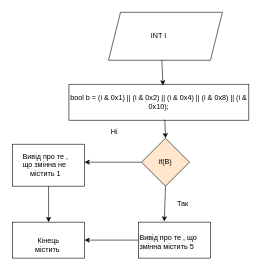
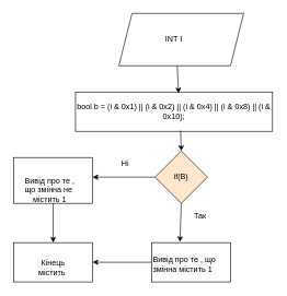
  <mxCell id="0" />
  <mxCell id="1" parent="0" />
  <mxCell id="2" value="" style="shape=parallelogram;perimeter=parallelogramPerimeter;whiteSpace=wrap;html=1;fixedSize=1;" vertex="1" parent="1"><mxGeometry x="180" y="20" width="190" height="80" as="geometry" /></mxCell>
  <mxCell id="3" value="INT I" style="text;html=1;strokeColor=none;fillColor=none;align=center;verticalAlign=middle;whiteSpace=wrap;rounded=0;" vertex="1" parent="1"><mxGeometry x="244" y="50" width="40" height="20" as="geometry" /></mxCell>
  <mxCell id="4" value="bool b = (i &amp;amp; 0x1) || (i &amp;amp; 0x2) || (i &amp;amp; 0x4) || (i &amp;amp; 0x8) || (i &amp;amp; 0x10);" style="rounded=0;whiteSpace=wrap;html=1;" vertex="1" parent="1"><mxGeometry x="114" y="140" width="300" height="60" as="geometry" /></mxCell>
  <mxCell id="5" value="" style="endArrow=classic;html=1;exitX=0.468;exitY=1;exitDx=0;exitDy=0;exitPerimeter=0;entryX=0.523;entryY=0.033;entryDx=0;entryDy=0;entryPerimeter=0;" edge="1" parent="1" source="2" target="4"><mxGeometry width="50" height="50" relative="1" as="geometry"><mxPoint x="240" y="230" as="sourcePoint" /><mxPoint x="290" y="180" as="targetPoint" /></mxGeometry></mxCell>
  <mxCell id="6" value="if(B)" style="rhombus;whiteSpace=wrap;html=1;fillColor=#ffe6cc;" vertex="1" parent="1"><mxGeometry x="235" y="230" width="80" height="80" as="geometry" /></mxCell>
  <mxCell id="7" value="" style="endArrow=classic;html=1;exitX=0;exitY=0.5;exitDx=0;exitDy=0;" edge="1" parent="1" source="6"><mxGeometry width="50" height="50" relative="1" as="geometry"><mxPoint x="240" y="230" as="sourcePoint" /><mxPoint x="140" y="270" as="targetPoint" /></mxGeometry></mxCell>
  <mxCell id="8" value="" style="rounded=0;whiteSpace=wrap;html=1;" vertex="1" parent="1"><mxGeometry x="20" y="240" width="120" height="70" as="geometry" /></mxCell>
  <mxCell id="9" value="" style="rounded=0;whiteSpace=wrap;html=1;" vertex="1" parent="1"><mxGeometry x="230" y="370" width="120" height="60" as="geometry" /></mxCell>
  <mxCell id="10" value="" style="endArrow=classic;html=1;exitX=0;exitY=0.5;exitDx=0;exitDy=0;entryX=1;entryY=0.5;entryDx=0;entryDy=0;" edge="1" parent="1" source="9" target="13"><mxGeometry width="50" height="50" relative="1" as="geometry"><mxPoint x="240" y="230" as="sourcePoint" /><mxPoint x="290" y="180" as="targetPoint" /></mxGeometry></mxCell>
  <mxCell id="11" value="" style="endArrow=classic;html=1;exitX=0.5;exitY=1;exitDx=0;exitDy=0;entryX=0.5;entryY=0;entryDx=0;entryDy=0;" edge="1" parent="1" source="8" target="13"><mxGeometry width="50" height="50" relative="1" as="geometry"><mxPoint x="240" y="230" as="sourcePoint" /><mxPoint x="290" y="180" as="targetPoint" /></mxGeometry></mxCell>
  <mxCell id="12" value="" style="endArrow=classic;html=1;exitX=0.5;exitY=1;exitDx=0;exitDy=0;" edge="1" parent="1" source="6"><mxGeometry width="50" height="50" relative="1" as="geometry"><mxPoint x="240" y="230" as="sourcePoint" /><mxPoint x="273" y="369" as="targetPoint" /></mxGeometry></mxCell>
  <mxCell id="13" value="" style="rounded=0;whiteSpace=wrap;html=1;" vertex="1" parent="1"><mxGeometry x="20" y="370" width="120" height="60" as="geometry" /></mxCell>
  <mxCell id="14" value="" style="endArrow=classic;html=1;entryX=0.5;entryY=0;entryDx=0;entryDy=0;exitX=0.533;exitY=0.983;exitDx=0;exitDy=0;exitPerimeter=0;" edge="1" parent="1" source="4" target="6"><mxGeometry width="50" height="50" relative="1" as="geometry"><mxPoint x="270" y="200" as="sourcePoint" /><mxPoint x="290" y="180" as="targetPoint" /></mxGeometry></mxCell>
- <mxCell id="15" value="Ні" style="text;html=1;strokeColor=none;fillColor=none;align=center;verticalAlign=middle;whiteSpace=wrap;rounded=0;" vertex="1" parent="1"><mxGeometry x="170" y="210" width="40" height="20" as="geometry" /></mxCell>
- <mxCell id="16" value="Так" style="text;html=1;strokeColor=none;fillColor=none;align=center;verticalAlign=middle;whiteSpace=wrap;rounded=0;" vertex="1" parent="1"><mxGeometry x="284" y="330" width="40" height="20" as="geometry" /></mxCell>
- <mxCell id="17" value="Вивід про те , що змінна не&amp;nbsp; містить 1" style="text;html=1;strokeColor=none;fillColor=none;align=center;verticalAlign=middle;whiteSpace=wrap;rounded=0;" vertex="1" parent="1"><mxGeometry x="30" y="265" width="90" height="20" as="geometry" /></mxCell>
- <mxCell id="18" value="&lt;span style=&quot;color: rgb(0, 0, 0); font-family: helvetica; font-size: 12px; font-style: normal; font-weight: 400; letter-spacing: normal; text-align: center; text-indent: 0px; text-transform: none; word-spacing: 0px; background-color: rgb(248, 249, 250); display: inline; float: none;&quot;&gt;Вивід про те , що змінна містить 5&lt;/span&gt;" style="text;whiteSpace=wrap;html=1;" vertex="1" parent="1"><mxGeometry x="230" y="382.5" width="100" height="35" as="geometry" /></mxCell>
+ <mxCell id="15" value="Ні" style="text;html=1;strokeColor=none;fillColor=none;align=center;verticalAlign=middle;whiteSpace=wrap;rounded=0;" vertex="1" parent="1"><mxGeometry x="170" y="240" width="40" height="20" as="geometry" /></mxCell>
+ <mxCell id="16" value="Так" style="text;html=1;strokeColor=none;fillColor=none;align=center;verticalAlign=middle;whiteSpace=wrap;rounded=0;" vertex="1" parent="1"><mxGeometry x="284" y="320" width="40" height="20" as="geometry" /></mxCell>
+ <mxCell id="17" value="Вивід про те , що змінна не&amp;nbsp; містить 1" style="text;html=1;strokeColor=none;fillColor=none;align=center;verticalAlign=middle;whiteSpace=wrap;rounded=0;" vertex="1" parent="1"><mxGeometry x="30" y="280" width="90" height="20" as="geometry" /></mxCell>
+ <mxCell id="18" value="&lt;span style=&quot;color: rgb(0, 0, 0); font-family: helvetica; font-size: 12px; font-style: normal; font-weight: 400; letter-spacing: normal; text-align: center; text-indent: 0px; text-transform: none; word-spacing: 0px; background-color: rgb(248, 249, 250); display: inline; float: none;&quot;&gt;Вивід про те , що змінна містить 1&lt;/span&gt;" style="text;whiteSpace=wrap;html=1;" vertex="1" parent="1"><mxGeometry x="230" y="382.5" width="100" height="35" as="geometry" /></mxCell>
  <mxCell id="19" value="Кінець містить&amp;nbsp;" style="text;html=1;strokeColor=none;fillColor=none;align=center;verticalAlign=middle;whiteSpace=wrap;rounded=0;" vertex="1" parent="1"><mxGeometry x="60" y="397.5" width="40" height="20" as="geometry" /></mxCell>
